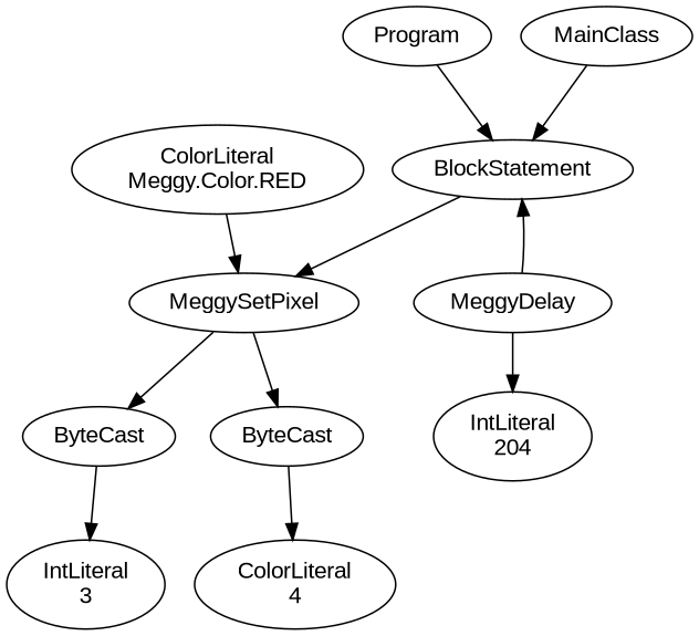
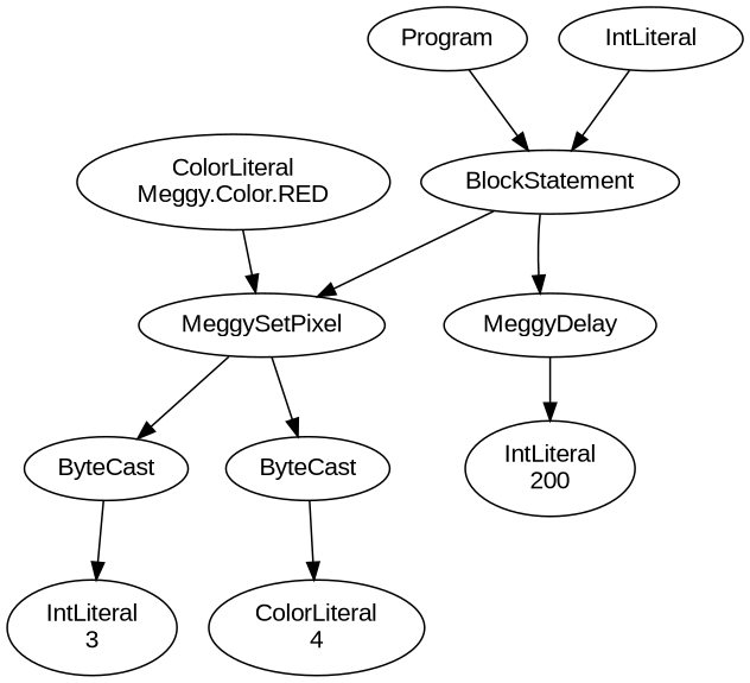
  digraph {
    fontname="Liberation Sans"
    node [fontname="Liberation Sans"]
    edge [fontname="Liberation Sans"]
    n1 [label=Program]
    n2 [label=BlockStatement]
-   n3 [label=MainClass]
+   n3 [label=IntLiteral]
    n4 [label=MeggySetPixel]
    n5 [label=MeggyDelay]
    n6 [label=ByteCast]
    n7 [label=ByteCast]
-   n8 [label="IntLiteral\n204"]
+   n8 [label="IntLiteral\n200"]
    n9 [label="IntLiteral\n3"]
    n10 [label="ColorLiteral\n4"]
    n11 [label="ColorLiteral\nMeggy.Color.RED"]
    n1 -> n2
    n2 -> n4
-   n5 -> n2
+   n2 -> n5
    n3 -> n2
    n4 -> n6
    n4 -> n7
    n5 -> n8
    n6 -> n9
    n7 -> n10
    n11 -> n4
  }
